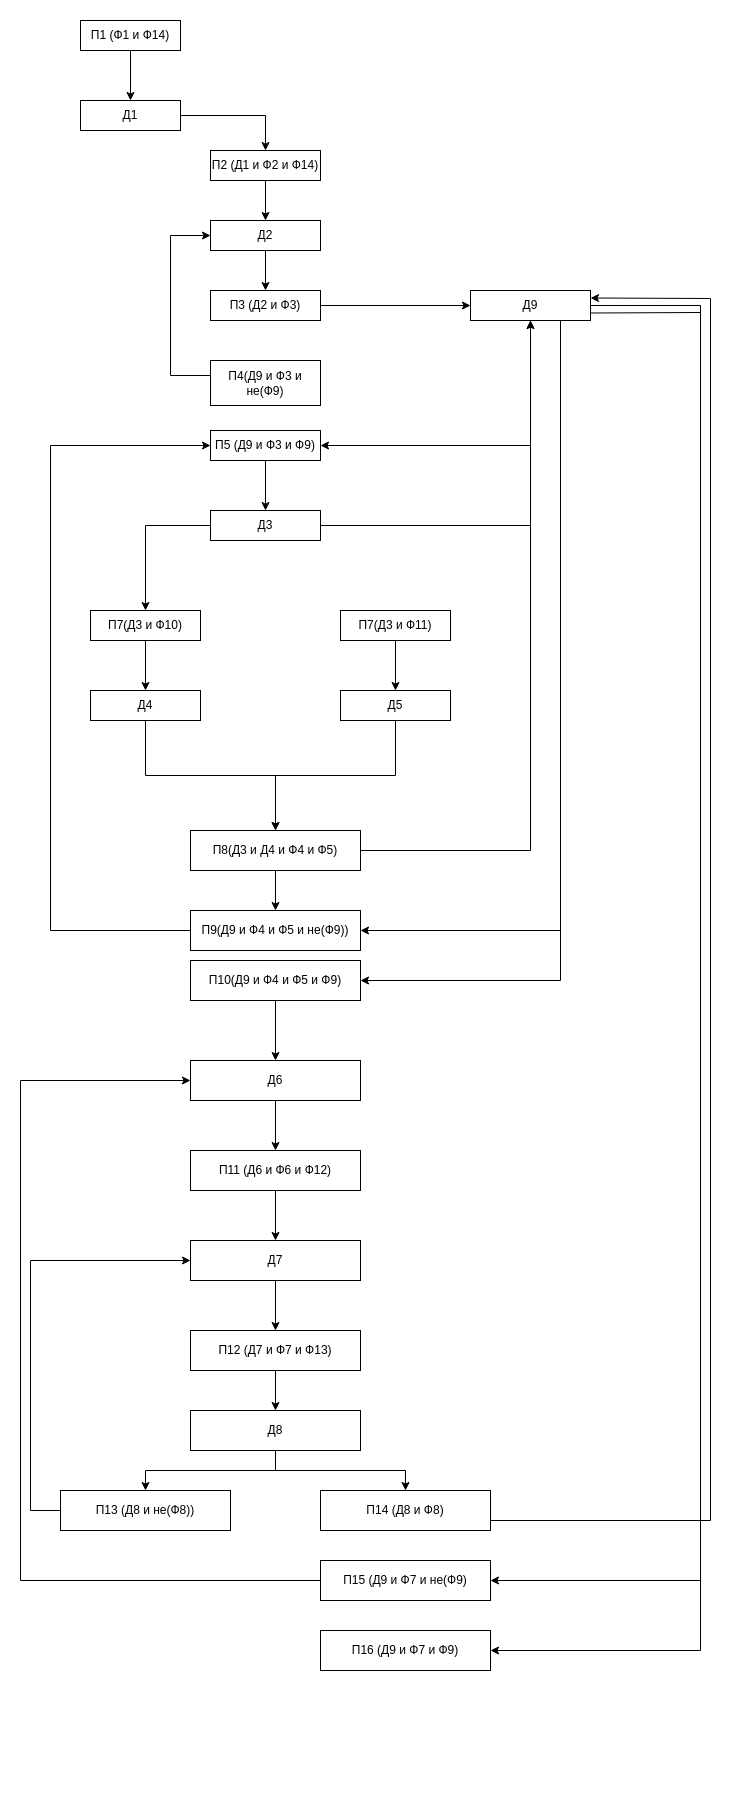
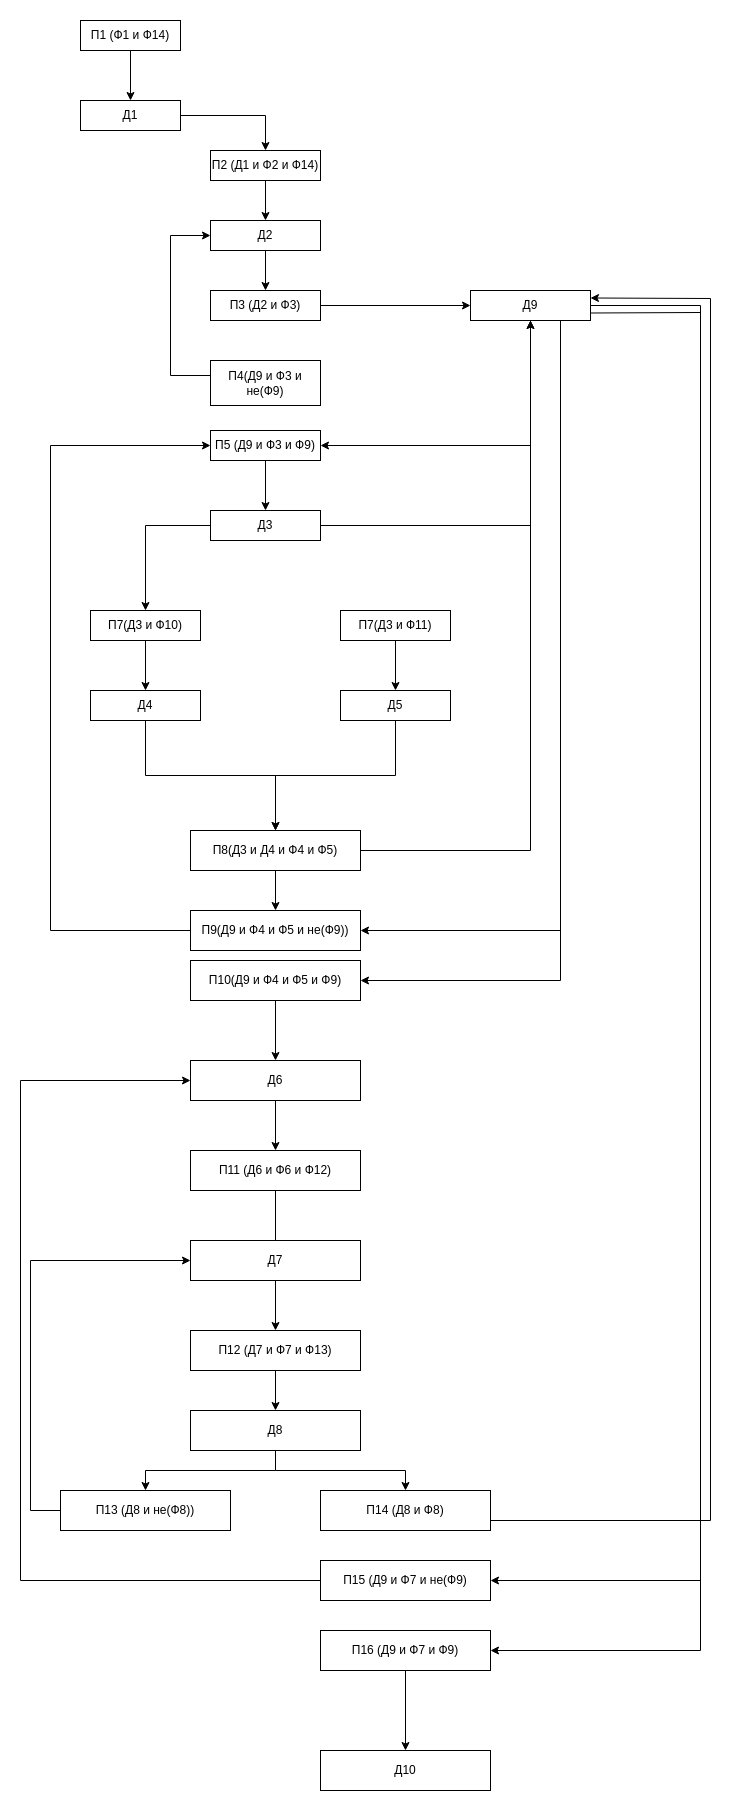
  <mxCell id="0" />
  <mxCell id="1" parent="0" />
  <mxCell id="2" value="" style="edgeStyle=orthogonalEdgeStyle;rounded=0;orthogonalLoop=1;jettySize=auto;html=1;fontColor=default;" edge="1" parent="1" source="3" target="5"><mxGeometry relative="1" as="geometry" /></mxCell>
  <mxCell id="3" value="П1 (Ф1 и Ф14)" style="rounded=0;whiteSpace=wrap;html=1;fillColor=default;strokeColor=default;fontColor=default;" vertex="1" parent="1"><mxGeometry x="80" y="20" width="100" height="30" as="geometry" /></mxCell>
  <mxCell id="4" value="" style="edgeStyle=orthogonalEdgeStyle;rounded=0;orthogonalLoop=1;jettySize=auto;html=1;fontColor=default;" edge="1" parent="1" source="5" target="7"><mxGeometry relative="1" as="geometry" /></mxCell>
  <mxCell id="5" value="Д1" style="rounded=0;whiteSpace=wrap;html=1;fillColor=default;strokeColor=default;fontColor=default;" vertex="1" parent="1"><mxGeometry x="80" y="100" width="100" height="30" as="geometry" /></mxCell>
  <mxCell id="6" value="" style="edgeStyle=orthogonalEdgeStyle;rounded=0;orthogonalLoop=1;jettySize=auto;html=1;fontColor=default;" edge="1" parent="1" source="7" target="9"><mxGeometry relative="1" as="geometry" /></mxCell>
  <mxCell id="7" value="П2 (Д1 и Ф2 и Ф14)" style="rounded=0;whiteSpace=wrap;html=1;fillColor=default;strokeColor=default;fontColor=default;" vertex="1" parent="1"><mxGeometry x="210" y="150" width="110" height="30" as="geometry" /></mxCell>
  <mxCell id="8" value="" style="edgeStyle=orthogonalEdgeStyle;rounded=0;orthogonalLoop=1;jettySize=auto;html=1;fontColor=default;" edge="1" parent="1" source="9" target="11"><mxGeometry relative="1" as="geometry" /></mxCell>
  <mxCell id="9" value="Д2" style="rounded=0;whiteSpace=wrap;html=1;fillColor=default;strokeColor=default;fontColor=default;" vertex="1" parent="1"><mxGeometry x="210" y="220" width="110" height="30" as="geometry" /></mxCell>
  <mxCell id="10" style="edgeStyle=orthogonalEdgeStyle;rounded=0;orthogonalLoop=1;jettySize=auto;html=1;fontColor=default;" edge="1" parent="1" source="11" target="13"><mxGeometry relative="1" as="geometry" /></mxCell>
  <mxCell id="11" value="П3 (Д2 и Ф3)" style="rounded=0;whiteSpace=wrap;html=1;fillColor=default;strokeColor=default;fontColor=default;" vertex="1" parent="1"><mxGeometry x="210" y="290" width="110" height="30" as="geometry" /></mxCell>
  <mxCell id="12" style="edgeStyle=orthogonalEdgeStyle;rounded=0;orthogonalLoop=1;jettySize=auto;html=1;fontColor=default;strokeColor=default;labelBackgroundColor=default;" edge="1" parent="1" source="13" target="17"><mxGeometry relative="1" as="geometry"><Array as="points"><mxPoint x="530" y="445" /></Array></mxGeometry></mxCell>
  <mxCell id="13" value="Д9" style="rounded=0;whiteSpace=wrap;html=1;fontColor=default;strokeColor=default;fillColor=default;" vertex="1" parent="1"><mxGeometry x="470" y="290" width="120" height="30" as="geometry" /></mxCell>
  <mxCell id="14" style="edgeStyle=orthogonalEdgeStyle;rounded=0;orthogonalLoop=1;jettySize=auto;html=1;entryX=0;entryY=0.5;entryDx=0;entryDy=0;labelBackgroundColor=default;fontColor=default;strokeColor=default;" edge="1" parent="1" source="15" target="9"><mxGeometry relative="1" as="geometry"><Array as="points"><mxPoint x="170" y="375" /><mxPoint x="170" y="235" /></Array></mxGeometry></mxCell>
  <mxCell id="15" value="П4(Д9 и Ф3 и не(Ф9)" style="rounded=0;whiteSpace=wrap;html=1;fontColor=default;strokeColor=default;fillColor=default;" vertex="1" parent="1"><mxGeometry x="210" y="360" width="110" height="45" as="geometry" /></mxCell>
  <mxCell id="16" value="" style="edgeStyle=orthogonalEdgeStyle;rounded=0;orthogonalLoop=1;jettySize=auto;html=1;labelBackgroundColor=default;fontColor=default;strokeColor=default;" edge="1" parent="1" source="17" target="20"><mxGeometry relative="1" as="geometry" /></mxCell>
  <mxCell id="17" value="П5 (Д9 и Ф3 и Ф9)" style="rounded=0;whiteSpace=wrap;html=1;fontColor=default;strokeColor=default;fillColor=default;" vertex="1" parent="1"><mxGeometry x="210" y="430" width="110" height="30" as="geometry" /></mxCell>
  <mxCell id="18" value="" style="edgeStyle=orthogonalEdgeStyle;rounded=0;orthogonalLoop=1;jettySize=auto;html=1;labelBackgroundColor=default;fontColor=default;strokeColor=default;" edge="1" parent="1" source="20" target="22"><mxGeometry relative="1" as="geometry" /></mxCell>
  <mxCell id="19" value="" style="edgeStyle=orthogonalEdgeStyle;rounded=0;orthogonalLoop=1;jettySize=auto;html=1;labelBackgroundColor=default;fontColor=default;strokeColor=default;" edge="1" parent="1" source="20" target="13"><mxGeometry relative="1" as="geometry" /></mxCell>
  <mxCell id="20" value="Д3" style="rounded=0;whiteSpace=wrap;html=1;fontColor=default;strokeColor=default;fillColor=default;" vertex="1" parent="1"><mxGeometry x="210" y="510" width="110" height="30" as="geometry" /></mxCell>
  <mxCell id="21" value="" style="edgeStyle=orthogonalEdgeStyle;rounded=0;orthogonalLoop=1;jettySize=auto;html=1;labelBackgroundColor=default;fontColor=default;strokeColor=default;" edge="1" parent="1" source="22" target="24"><mxGeometry relative="1" as="geometry" /></mxCell>
  <mxCell id="22" value="П7(Д3 и Ф10)" style="rounded=0;whiteSpace=wrap;html=1;fontColor=default;strokeColor=default;fillColor=default;" vertex="1" parent="1"><mxGeometry x="90" y="610" width="110" height="30" as="geometry" /></mxCell>
  <mxCell id="23" value="" style="edgeStyle=orthogonalEdgeStyle;rounded=0;orthogonalLoop=1;jettySize=auto;html=1;labelBackgroundColor=default;fontColor=default;strokeColor=default;" edge="1" parent="1" source="24" target="30"><mxGeometry relative="1" as="geometry" /></mxCell>
  <mxCell id="24" value="Д4" style="rounded=0;whiteSpace=wrap;html=1;fontColor=default;strokeColor=default;fillColor=default;" vertex="1" parent="1"><mxGeometry x="90" y="690" width="110" height="30" as="geometry" /></mxCell>
  <mxCell id="25" value="" style="edgeStyle=orthogonalEdgeStyle;rounded=0;orthogonalLoop=1;jettySize=auto;html=1;labelBackgroundColor=default;fontColor=default;strokeColor=default;" edge="1" parent="1" source="26" target="28"><mxGeometry relative="1" as="geometry" /></mxCell>
  <mxCell id="26" value="П7(Д3 и Ф11)" style="rounded=0;whiteSpace=wrap;html=1;fontColor=default;strokeColor=default;fillColor=default;" vertex="1" parent="1"><mxGeometry x="340" y="610" width="110" height="30" as="geometry" /></mxCell>
  <mxCell id="27" value="" style="edgeStyle=orthogonalEdgeStyle;rounded=0;orthogonalLoop=1;jettySize=auto;html=1;labelBackgroundColor=default;fontColor=default;strokeColor=default;" edge="1" parent="1" source="28" target="30"><mxGeometry relative="1" as="geometry" /></mxCell>
  <mxCell id="28" value="Д5" style="rounded=0;whiteSpace=wrap;html=1;fontColor=default;strokeColor=default;fillColor=default;" vertex="1" parent="1"><mxGeometry x="340" y="690" width="110" height="30" as="geometry" /></mxCell>
  <mxCell id="29" style="edgeStyle=orthogonalEdgeStyle;rounded=0;orthogonalLoop=1;jettySize=auto;html=1;labelBackgroundColor=default;fontColor=default;strokeColor=default;" edge="1" parent="1" source="30" target="32"><mxGeometry relative="1" as="geometry" /></mxCell>
  <mxCell id="30" value="П8(Д3 и Д4 и Ф4 и Ф5)" style="rounded=0;whiteSpace=wrap;html=1;fontColor=default;strokeColor=default;fillColor=default;" vertex="1" parent="1"><mxGeometry x="190" y="830" width="170" height="40" as="geometry" /></mxCell>
  <mxCell id="31" value="" style="endArrow=classic;html=1;rounded=0;labelBackgroundColor=default;fontColor=default;strokeColor=default;exitX=1;exitY=0.5;exitDx=0;exitDy=0;" edge="1" parent="1" source="30" target="13"><mxGeometry width="50" height="50" relative="1" as="geometry"><mxPoint x="440" y="730" as="sourcePoint" /><mxPoint x="490" y="680" as="targetPoint" /><Array as="points"><mxPoint x="530" y="850" /></Array></mxGeometry></mxCell>
  <mxCell id="32" value="П9(Д9 и Ф4 и Ф5 и не(Ф9))" style="rounded=0;whiteSpace=wrap;html=1;fontColor=default;strokeColor=default;fillColor=default;" vertex="1" parent="1"><mxGeometry x="190" y="910" width="170" height="40" as="geometry" /></mxCell>
  <mxCell id="33" value="" style="endArrow=classic;html=1;rounded=0;labelBackgroundColor=default;fontColor=default;strokeColor=default;entryX=0;entryY=0.5;entryDx=0;entryDy=0;exitX=0;exitY=0.5;exitDx=0;exitDy=0;" edge="1" parent="1" source="32" target="17"><mxGeometry width="50" height="50" relative="1" as="geometry"><mxPoint x="420" y="660" as="sourcePoint" /><mxPoint x="470" y="610" as="targetPoint" /><Array as="points"><mxPoint x="50" y="930" /><mxPoint x="50" y="445" /></Array></mxGeometry></mxCell>
  <mxCell id="34" value="" style="endArrow=classic;html=1;rounded=0;labelBackgroundColor=default;fontColor=default;strokeColor=default;entryX=1;entryY=0.5;entryDx=0;entryDy=0;" edge="1" parent="1" target="32"><mxGeometry width="50" height="50" relative="1" as="geometry"><mxPoint x="560" y="320" as="sourcePoint" /><mxPoint x="570" y="1010" as="targetPoint" /><Array as="points"><mxPoint x="560" y="930" /></Array></mxGeometry></mxCell>
  <mxCell id="35" value="" style="edgeStyle=orthogonalEdgeStyle;rounded=0;orthogonalLoop=1;jettySize=auto;html=1;labelBackgroundColor=default;fontColor=default;strokeColor=default;" edge="1" parent="1" source="36" target="39"><mxGeometry relative="1" as="geometry" /></mxCell>
  <mxCell id="36" value="П10(Д9 и Ф4 и Ф5 и Ф9)" style="rounded=0;whiteSpace=wrap;html=1;fontColor=default;strokeColor=default;fillColor=default;" vertex="1" parent="1"><mxGeometry x="190" y="960" width="170" height="40" as="geometry" /></mxCell>
  <mxCell id="37" value="" style="endArrow=classic;html=1;rounded=0;labelBackgroundColor=default;fontColor=default;strokeColor=default;entryX=1;entryY=0.5;entryDx=0;entryDy=0;exitX=0.75;exitY=1;exitDx=0;exitDy=0;" edge="1" parent="1" source="13" target="36"><mxGeometry width="50" height="50" relative="1" as="geometry"><mxPoint x="590" y="370" as="sourcePoint" /><mxPoint x="360" y="980" as="targetPoint" /><Array as="points"><mxPoint x="560" y="980" /></Array></mxGeometry></mxCell>
  <mxCell id="38" value="" style="edgeStyle=orthogonalEdgeStyle;rounded=0;orthogonalLoop=1;jettySize=auto;html=1;labelBackgroundColor=default;fontColor=default;strokeColor=default;" edge="1" parent="1" source="39" target="41"><mxGeometry relative="1" as="geometry" /></mxCell>
  <mxCell id="39" value="Д6" style="rounded=0;whiteSpace=wrap;html=1;fontColor=default;strokeColor=default;fillColor=default;" vertex="1" parent="1"><mxGeometry x="190" y="1060" width="170" height="40" as="geometry" /></mxCell>
- <mxCell id="40" value="" style="edgeStyle=orthogonalEdgeStyle;rounded=0;orthogonalLoop=1;jettySize=auto;html=1;labelBackgroundColor=default;fontColor=default;strokeColor=default;" edge="1" parent="1" source="41" target="43"><mxGeometry relative="1" as="geometry" /></mxCell>
+ <mxCell id="40" value="" style="edgeStyle=orthogonalEdgeStyle;rounded=0;orthogonalLoop=1;jettySize=auto;html=1;labelBackgroundColor=default;fontColor=default;strokeColor=default;endArrow=none;" edge="1" parent="1" source="41" target="43"><mxGeometry relative="1" as="geometry" /></mxCell>
  <mxCell id="41" value="П11 (Д6 и Ф6 и Ф12)" style="rounded=0;whiteSpace=wrap;html=1;fontColor=default;strokeColor=default;fillColor=default;" vertex="1" parent="1"><mxGeometry x="190" y="1150" width="170" height="40" as="geometry" /></mxCell>
  <mxCell id="42" value="" style="edgeStyle=orthogonalEdgeStyle;rounded=0;orthogonalLoop=1;jettySize=auto;html=1;labelBackgroundColor=default;fontColor=default;strokeColor=default;" edge="1" parent="1" source="43" target="45"><mxGeometry relative="1" as="geometry" /></mxCell>
  <mxCell id="43" value="Д7" style="rounded=0;whiteSpace=wrap;html=1;fontColor=default;strokeColor=default;fillColor=default;" vertex="1" parent="1"><mxGeometry x="190" y="1240" width="170" height="40" as="geometry" /></mxCell>
  <mxCell id="44" value="" style="edgeStyle=orthogonalEdgeStyle;rounded=0;orthogonalLoop=1;jettySize=auto;html=1;labelBackgroundColor=default;fontColor=default;strokeColor=default;" edge="1" parent="1" source="45" target="48"><mxGeometry relative="1" as="geometry" /></mxCell>
  <mxCell id="45" value="П12 (Д7 и Ф7 и Ф13)" style="rounded=0;whiteSpace=wrap;html=1;fontColor=default;strokeColor=default;fillColor=default;" vertex="1" parent="1"><mxGeometry x="190" y="1330" width="170" height="40" as="geometry" /></mxCell>
  <mxCell id="46" value="" style="edgeStyle=orthogonalEdgeStyle;rounded=0;orthogonalLoop=1;jettySize=auto;html=1;labelBackgroundColor=default;fontColor=default;strokeColor=default;" edge="1" parent="1" source="48" target="49"><mxGeometry relative="1" as="geometry" /></mxCell>
  <mxCell id="47" value="" style="edgeStyle=orthogonalEdgeStyle;rounded=0;orthogonalLoop=1;jettySize=auto;html=1;labelBackgroundColor=default;fontColor=default;strokeColor=default;" edge="1" parent="1" source="48" target="51"><mxGeometry relative="1" as="geometry" /></mxCell>
  <mxCell id="48" value="Д8" style="rounded=0;whiteSpace=wrap;html=1;fontColor=default;strokeColor=default;fillColor=default;" vertex="1" parent="1"><mxGeometry x="190" y="1410" width="170" height="40" as="geometry" /></mxCell>
  <mxCell id="49" value="П13 (Д8 и не(Ф8))" style="rounded=0;whiteSpace=wrap;html=1;fontColor=default;strokeColor=default;fillColor=default;" vertex="1" parent="1"><mxGeometry x="60" y="1490" width="170" height="40" as="geometry" /></mxCell>
  <mxCell id="50" value="" style="endArrow=classic;html=1;rounded=0;labelBackgroundColor=default;fontColor=default;strokeColor=default;entryX=0;entryY=0.5;entryDx=0;entryDy=0;exitX=0;exitY=0.5;exitDx=0;exitDy=0;" edge="1" parent="1" source="49" target="43"><mxGeometry width="50" height="50" relative="1" as="geometry"><mxPoint x="-10.711" y="1560" as="sourcePoint" /><mxPoint x="-10.711" y="1510" as="targetPoint" /><Array as="points"><mxPoint x="30" y="1510" /><mxPoint x="30" y="1260" /></Array></mxGeometry></mxCell>
  <mxCell id="51" value="П14 (Д8 и Ф8)" style="rounded=0;whiteSpace=wrap;html=1;fontColor=default;strokeColor=default;fillColor=default;" vertex="1" parent="1"><mxGeometry x="320" y="1490" width="170" height="40" as="geometry" /></mxCell>
  <mxCell id="52" value="" style="endArrow=classic;html=1;rounded=0;labelBackgroundColor=default;fontColor=default;strokeColor=default;entryX=1;entryY=0.25;entryDx=0;entryDy=0;exitX=1;exitY=0.75;exitDx=0;exitDy=0;" edge="1" parent="1" source="51" target="13"><mxGeometry width="50" height="50" relative="1" as="geometry"><mxPoint x="490" y="1560" as="sourcePoint" /><mxPoint x="690" y="1510" as="targetPoint" /><Array as="points"><mxPoint x="710" y="1520" /><mxPoint x="710" y="298" /></Array></mxGeometry></mxCell>
  <mxCell id="53" value="П15 (Д9 и Ф7 и не(Ф9)" style="rounded=0;whiteSpace=wrap;html=1;fontColor=default;strokeColor=default;fillColor=default;" vertex="1" parent="1"><mxGeometry x="320" y="1560" width="170" height="40" as="geometry" /></mxCell>
  <mxCell id="54" value="" style="endArrow=classic;html=1;rounded=0;labelBackgroundColor=default;fontColor=default;strokeColor=default;entryX=1;entryY=0.5;entryDx=0;entryDy=0;exitX=1;exitY=0.5;exitDx=0;exitDy=0;" edge="1" parent="1" source="13" target="53"><mxGeometry width="50" height="50" relative="1" as="geometry"><mxPoint x="530" y="1630" as="sourcePoint" /><mxPoint x="580" y="1580" as="targetPoint" /><Array as="points"><mxPoint x="700" y="305" /><mxPoint x="700" y="1580" /></Array></mxGeometry></mxCell>
  <mxCell id="55" value="" style="endArrow=classic;html=1;rounded=0;labelBackgroundColor=default;fontColor=default;strokeColor=default;entryX=0;entryY=0.5;entryDx=0;entryDy=0;" edge="1" parent="1" source="53" target="39"><mxGeometry width="50" height="50" relative="1" as="geometry"><mxPoint x="249.289" y="1630" as="sourcePoint" /><mxPoint x="249.289" y="1580" as="targetPoint" /><Array as="points"><mxPoint x="20" y="1580" /><mxPoint x="20" y="1080" /></Array></mxGeometry></mxCell>
+ <mxCell id="56" value="" style="edgeStyle=orthogonalEdgeStyle;rounded=0;orthogonalLoop=1;jettySize=auto;html=1;labelBackgroundColor=default;fontColor=default;strokeColor=default;" edge="1" parent="1" source="57" target="58"><mxGeometry relative="1" as="geometry" /></mxCell>
  <mxCell id="57" value="П16 (Д9 и Ф7 и Ф9)" style="rounded=0;whiteSpace=wrap;html=1;fontColor=default;strokeColor=default;fillColor=default;" vertex="1" parent="1"><mxGeometry x="320" y="1630" width="170" height="40" as="geometry" /></mxCell>
+ <mxCell id="58" value="Д10" style="rounded=0;whiteSpace=wrap;html=1;fontColor=default;strokeColor=default;fillColor=default;" vertex="1" parent="1"><mxGeometry x="320" y="1750" width="170" height="40" as="geometry" /></mxCell>
  <mxCell id="59" value="" style="endArrow=classic;html=1;rounded=0;labelBackgroundColor=default;fontColor=default;strokeColor=default;exitX=1;exitY=0.75;exitDx=0;exitDy=0;entryX=1;entryY=0.5;entryDx=0;entryDy=0;" edge="1" parent="1" source="13" target="57"><mxGeometry width="50" height="50" relative="1" as="geometry"><mxPoint x="620" y="390" as="sourcePoint" /><mxPoint x="670" y="340" as="targetPoint" /><Array as="points"><mxPoint x="700" y="312" /><mxPoint x="700" y="1650" /></Array></mxGeometry></mxCell>
